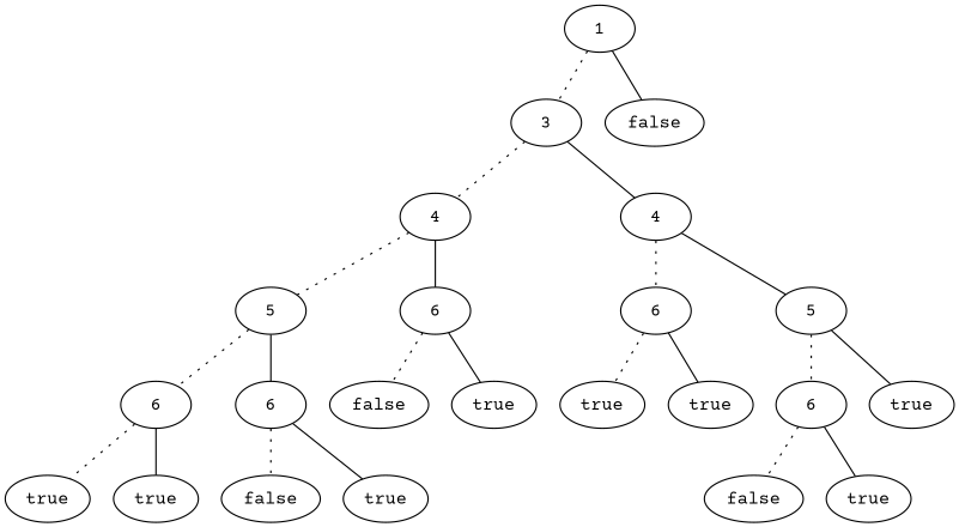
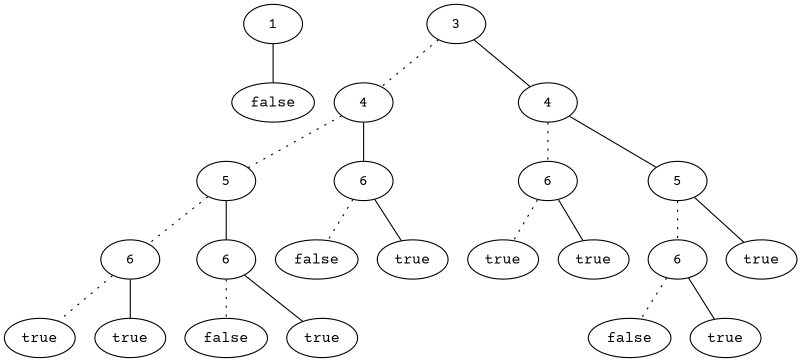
  graph {
    fontname="Courier Prime"
    node [fontname="Courier Prime"]
    edge [fontname="Courier Prime"]
    n1 [label=1]
    n2 [label=3]
    n3 [label=false]
    n4 [label=4]
    n5 [label=4]
    n6 [label=5]
    n7 [label=6]
    n8 [label=6]
    n9 [label=5]
    n10 [label=6]
    n11 [label=6]
    n12 [label=false]
    n13 [label=true]
    n14 [label=true]
    n15 [label=true]
    n16 [label=false]
    n17 [label=true]
    n18 [label=true]
    n19 [label=true]
    n20 [label=6]
    n21 [label=true]
    n22 [label=false]
    n23 [label=true]
-   n1 -- n2 [style=dotted]
    n1 -- n3
    n2 -- n4 [style=dotted]
    n2 -- n5
    n4 -- n6 [style=dotted]
    n4 -- n7
    n5 -- n8 [style=dotted]
    n5 -- n9
    n6 -- n10 [style=dotted]
    n6 -- n11
    n7 -- n12 [style=dotted]
    n7 -- n13
    n8 -- n18 [style=dotted]
    n8 -- n19
    n9 -- n20 [style=dotted]
    n9 -- n21
    n10 -- n14 [style=dotted]
    n10 -- n15
    n11 -- n16 [style=dotted]
    n11 -- n17
    n20 -- n22 [style=dotted]
    n20 -- n23
  }
